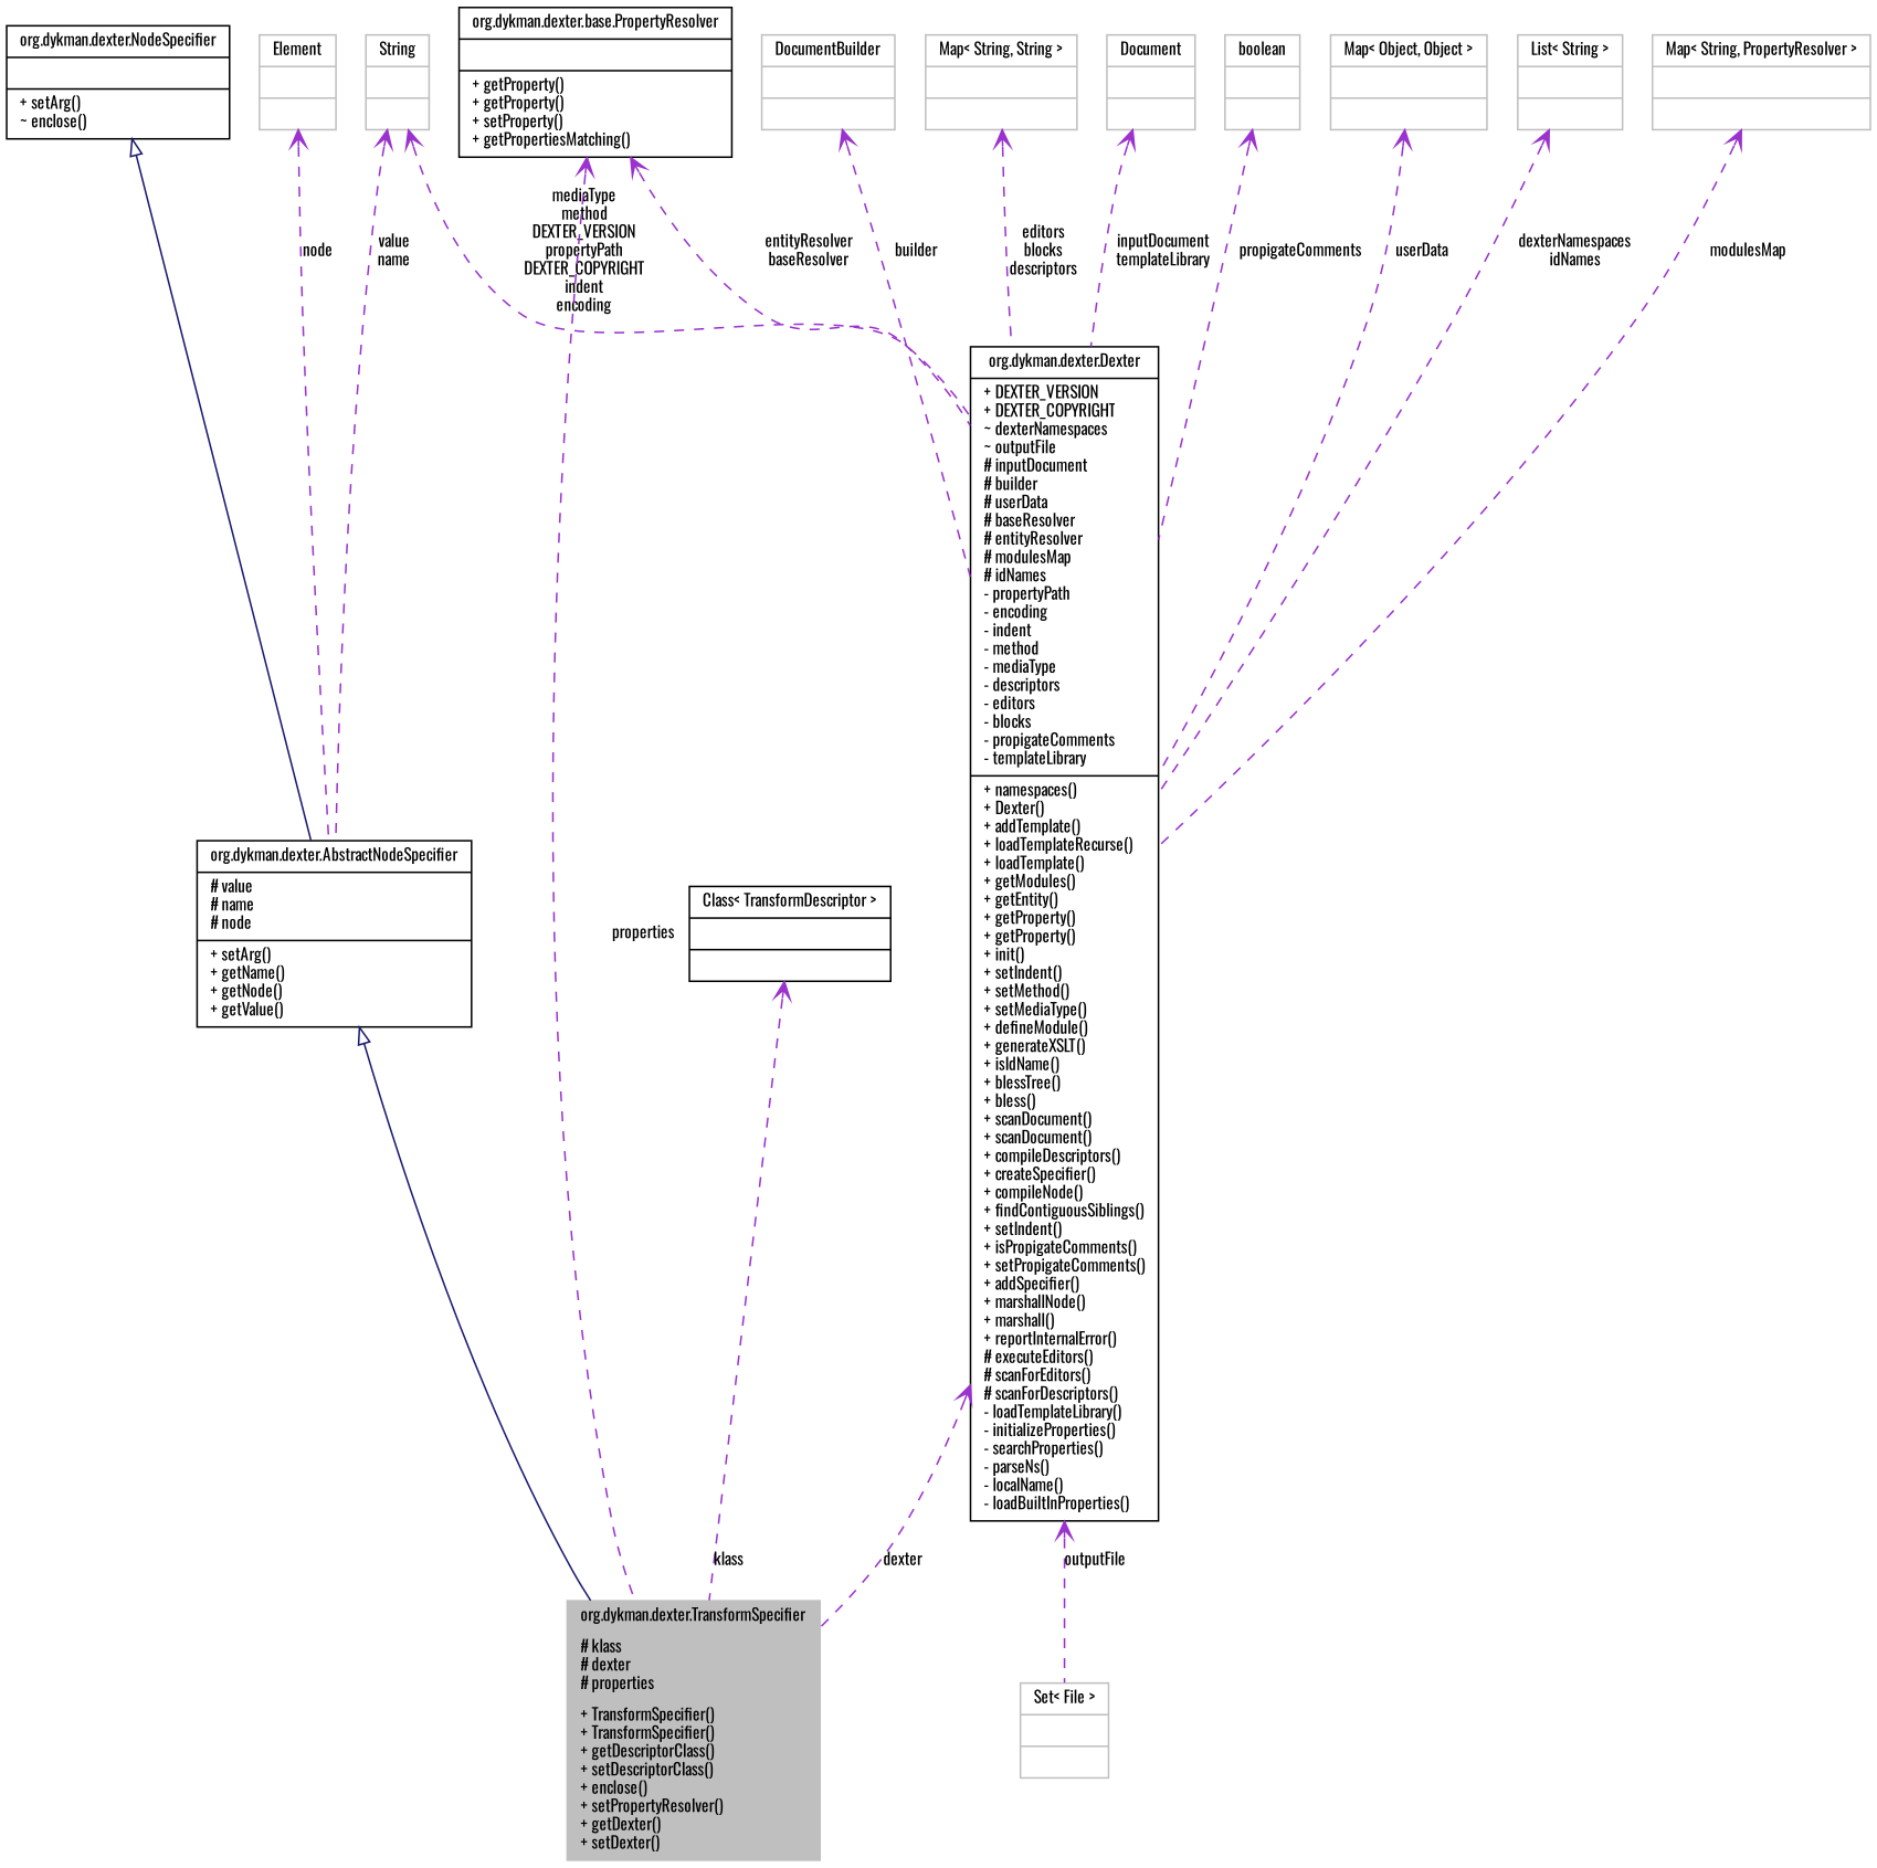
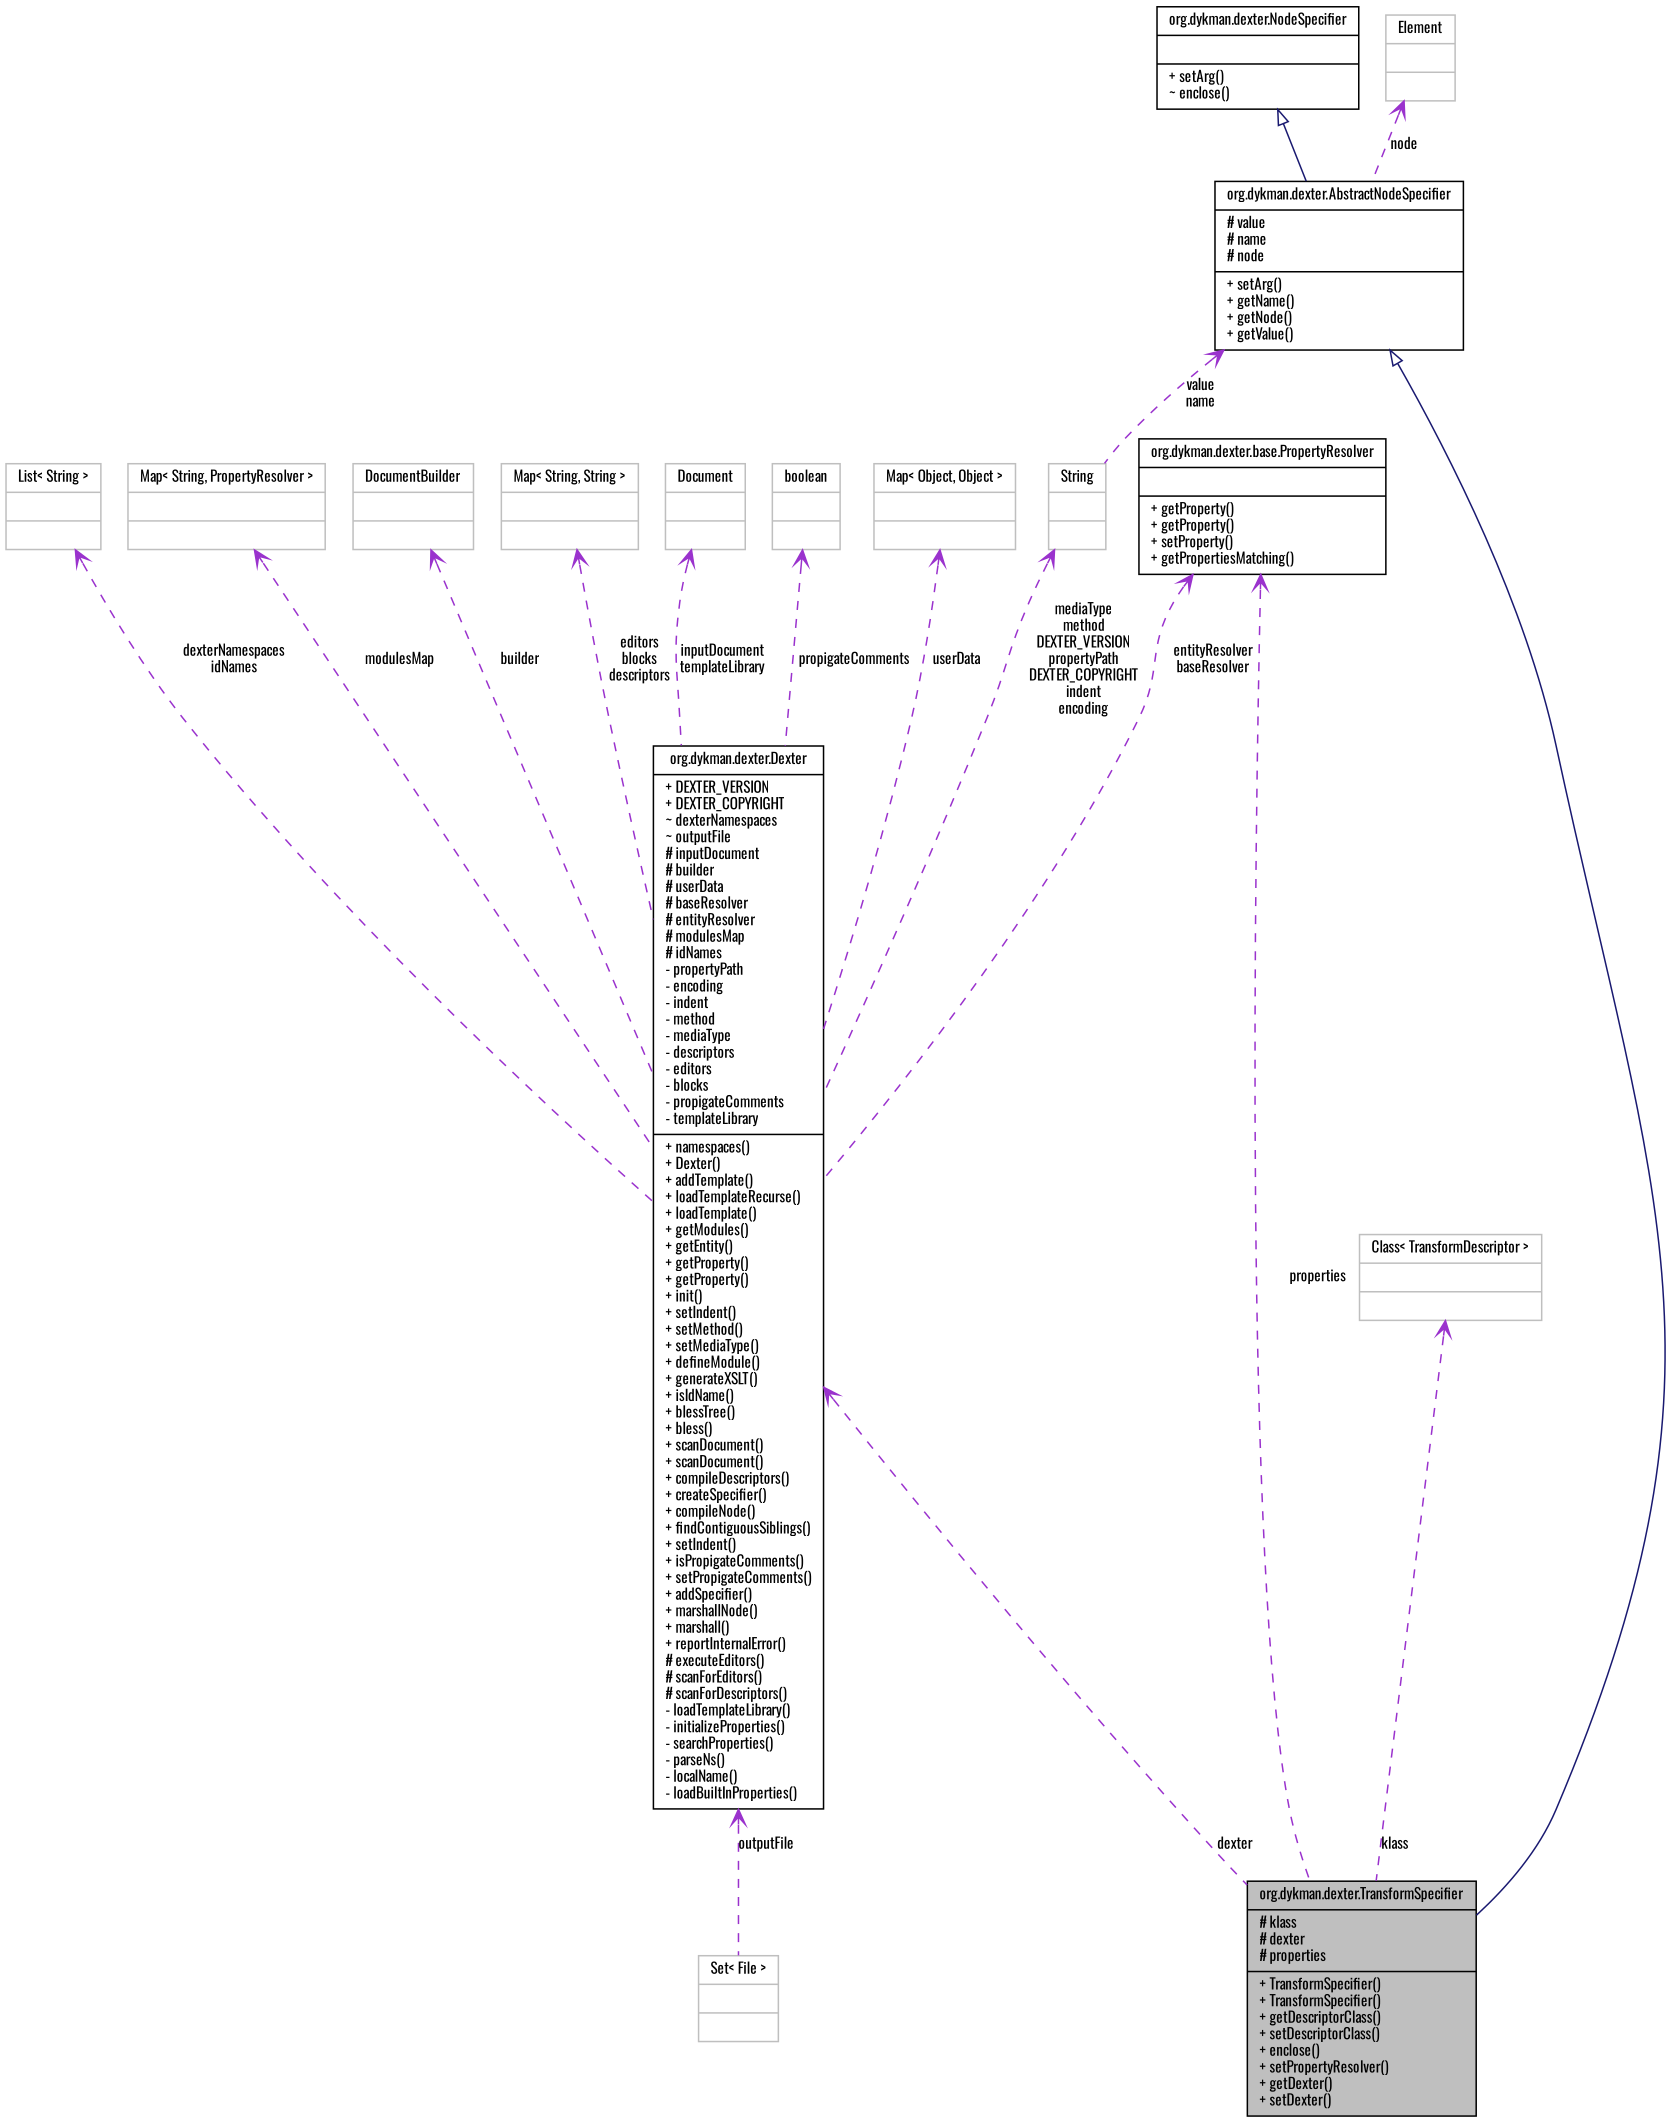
  digraph {
    fontname=Oswald
    node [color=grey75 fontname=Oswald fontsize=10 shape=record]
    edge [arrowtail=open color=darkorchid3 dir=back fontname=Oswald fontsize=10 labelfontname=FreeSans labelfontsize=10 style=dashed]
-   n1 [fillcolor=grey75 fontcolor=black height=0.2 label="{org.dykman.dexter.TransformSpecifier\n|# klass\l# dexter\l# properties\l|+ TransformSpecifier()\l+ TransformSpecifier()\l+ getDescriptorClass()\l+ setDescriptorClass()\l+ enclose()\l+ setPropertyResolver()\l+ getDexter()\l+ setDexter()\l}" style=filled width=0.4]
+   n1 [color=black fillcolor=grey75 fontcolor=black height=0.2 label="{org.dykman.dexter.TransformSpecifier\n|# klass\l# dexter\l# properties\l|+ TransformSpecifier()\l+ TransformSpecifier()\l+ getDescriptorClass()\l+ setDescriptorClass()\l+ enclose()\l+ setPropertyResolver()\l+ getDexter()\l+ setDexter()\l}" style=filled width=0.4]
    n2 [color=black height=0.2 label="{org.dykman.dexter.AbstractNodeSpecifier\n|# value\l# name\l# node\l|+ setArg()\l+ getName()\l+ getNode()\l+ getValue()\l}" width=0.4]
    n3 [color=black height=0.2 label="{org.dykman.dexter.NodeSpecifier\n||+ setArg()\l~ enclose()\l}" width=0.4]
    n4 [height=0.2 label="{String\n||}" width=0.4]
    n5 [color=black height=0.2 label="{org.dykman.dexter.Dexter\n|+ DEXTER_VERSION\l+ DEXTER_COPYRIGHT\l~ dexterNamespaces\l~ outputFile\l# inputDocument\l# builder\l# userData\l# baseResolver\l# entityResolver\l# modulesMap\l# idNames\l- propertyPath\l- encoding\l- indent\l- method\l- mediaType\l- descriptors\l- editors\l- blocks\l- propigateComments\l- templateLibrary\l|+ namespaces()\l+ Dexter()\l+ addTemplate()\l+ loadTemplateRecurse()\l+ loadTemplate()\l+ getModules()\l+ getEntity()\l+ getProperty()\l+ getProperty()\l+ init()\l+ setIndent()\l+ setMethod()\l+ setMediaType()\l+ defineModule()\l+ generateXSLT()\l+ isIdName()\l+ blessTree()\l+ bless()\l+ scanDocument()\l+ scanDocument()\l+ compileDescriptors()\l+ createSpecifier()\l+ compileNode()\l+ findContiguousSiblings()\l+ setIndent()\l+ isPropigateComments()\l+ setPropigateComments()\l+ addSpecifier()\l+ marshallNode()\l+ marshall()\l+ reportInternalError()\l# executeEditors()\l# scanForEditors()\l# scanForDescriptors()\l- loadTemplateLibrary()\l- initializeProperties()\l- searchProperties()\l- parseNs()\l- localName()\l- loadBuiltInProperties()\l}" width=0.4]
    n6 [height=0.2 label="{Set\< File \>\n||}" width=0.4]
    n7 [height=0.2 label="{Element\n||}" width=0.4]
    n8 [color=black height=0.2 label="{org.dykman.dexter.base.PropertyResolver\n||+ getProperty()\l+ getProperty()\l+ setProperty()\l+ getPropertiesMatching()\l}" width=0.4]
    n9 [height=0.2 label="{List\< String \>\n||}" width=0.4]
    n10 [height=0.2 label="{Map\< String, PropertyResolver \>\n||}" width=0.4]
    n11 [height=0.2 label="{DocumentBuilder\n||}" width=0.4]
    n12 [height=0.2 label="{Map\< String, String \>\n||}" width=0.4]
    n13 [height=0.2 label="{Document\n||}" width=0.4]
    n14 [height=0.2 label="{boolean\n||}" width=0.4]
    n15 [height=0.2 label="{Map\< Object, Object \>\n||}" width=0.4]
-   n16 [color=black height=0.2 label="{Class\< TransformDescriptor \>\n||}" width=0.4]
+   n16 [height=0.2 label="{Class\< TransformDescriptor \>\n||}" width=0.4]
    n2 -> n1 [arrowtail=empty color=midnightblue style=solid]
    n3 -> n2 [arrowtail=empty color=midnightblue style=solid]
-   n4 -> n2 [label="value\nname"]
+   n2 -> n4 [label="value\nname"]
    n4 -> n5 [label="mediaType\nmethod\nDEXTER_VERSION\npropertyPath\nDEXTER_COPYRIGHT\nindent\nencoding"]
    n5 -> n1 [label=dexter]
    n5 -> n6 [label=outputFile]
    n7 -> n2 [label="node"]
    n8 -> n1 [label=properties]
    n8 -> n5 [label="entityResolver\nbaseResolver"]
    n9 -> n5 [label="dexterNamespaces\nidNames"]
    n10 -> n5 [label=modulesMap]
    n11 -> n5 [label=builder]
    n12 -> n5 [label="editors\nblocks\ndescriptors"]
    n13 -> n5 [label="inputDocument\ntemplateLibrary"]
    n14 -> n5 [label=propigateComments]
    n15 -> n5 [label=userData]
    n16 -> n1 [label=klass]
  }
